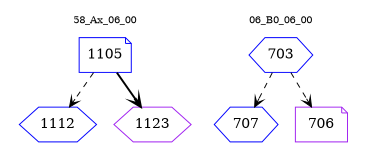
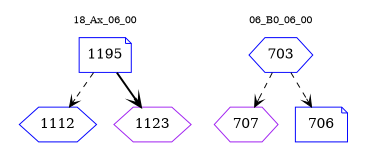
  digraph {
    node [color=blue shape=hexagon]
    edge [arrowhead=vee color=black style=dashed]
-   n1 [label=1105 shape=note]
+   n1 [label=1195 shape=note]
    n2 [label=1112]
    n3 [color=purple label=1123]
    n4 [label=703]
-   n5 [label=707]
-   n6 [color=purple label=706 shape=note]
+   n5 [color=purple label=707]
+   n6 [label=706 shape=note]
    subgraph cluster_1 {
      color=white
      fontsize=10
-     label="58_Ax_06_00"
+     label="18_Ax_06_00"
      n1
      n2
      n3
    }
    subgraph cluster_2 {
      color=white
      fontsize=10
      label="06_B0_06_00"
      n4
      n5
      n6
    }
    n1 -> n2
    n1 -> n3 [style=bold]
    n4 -> n5
    n4 -> n6
  }
